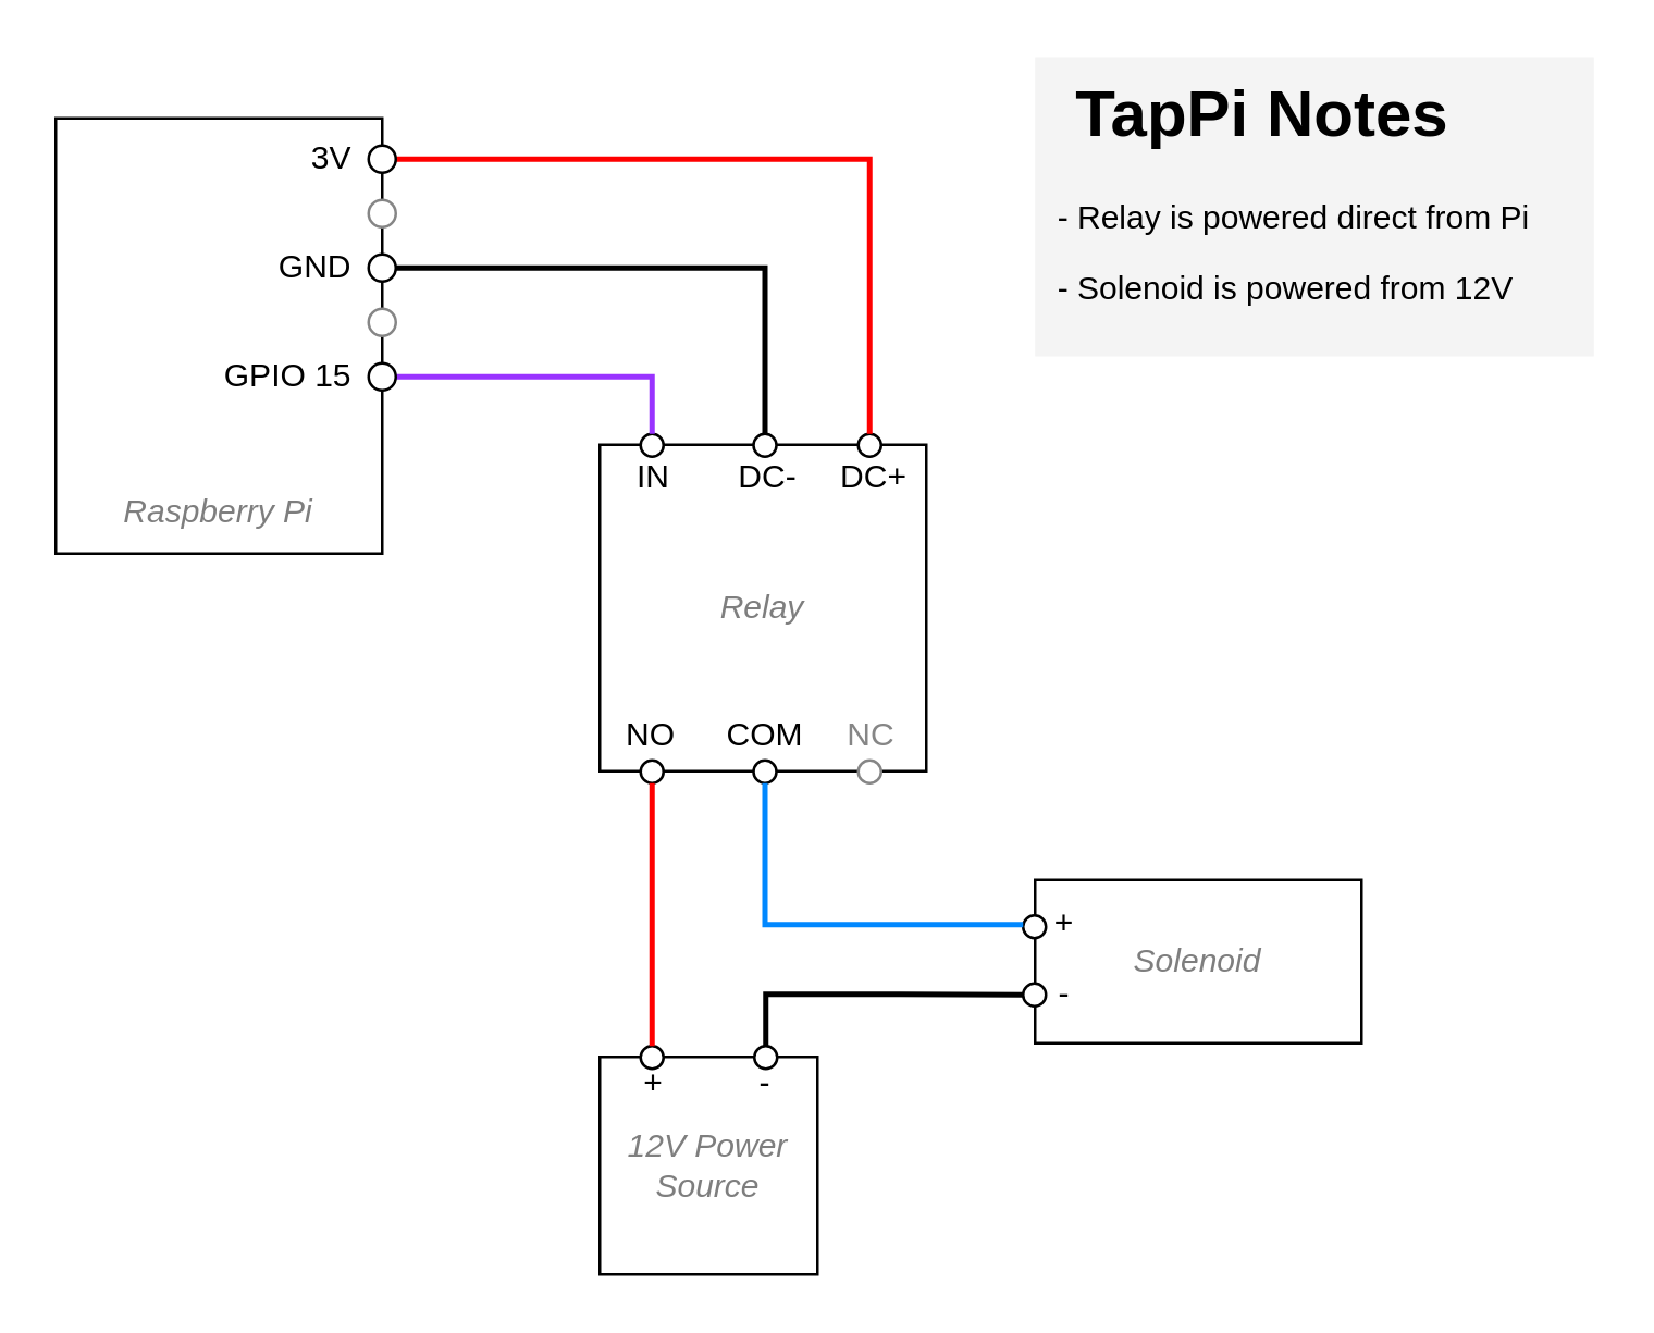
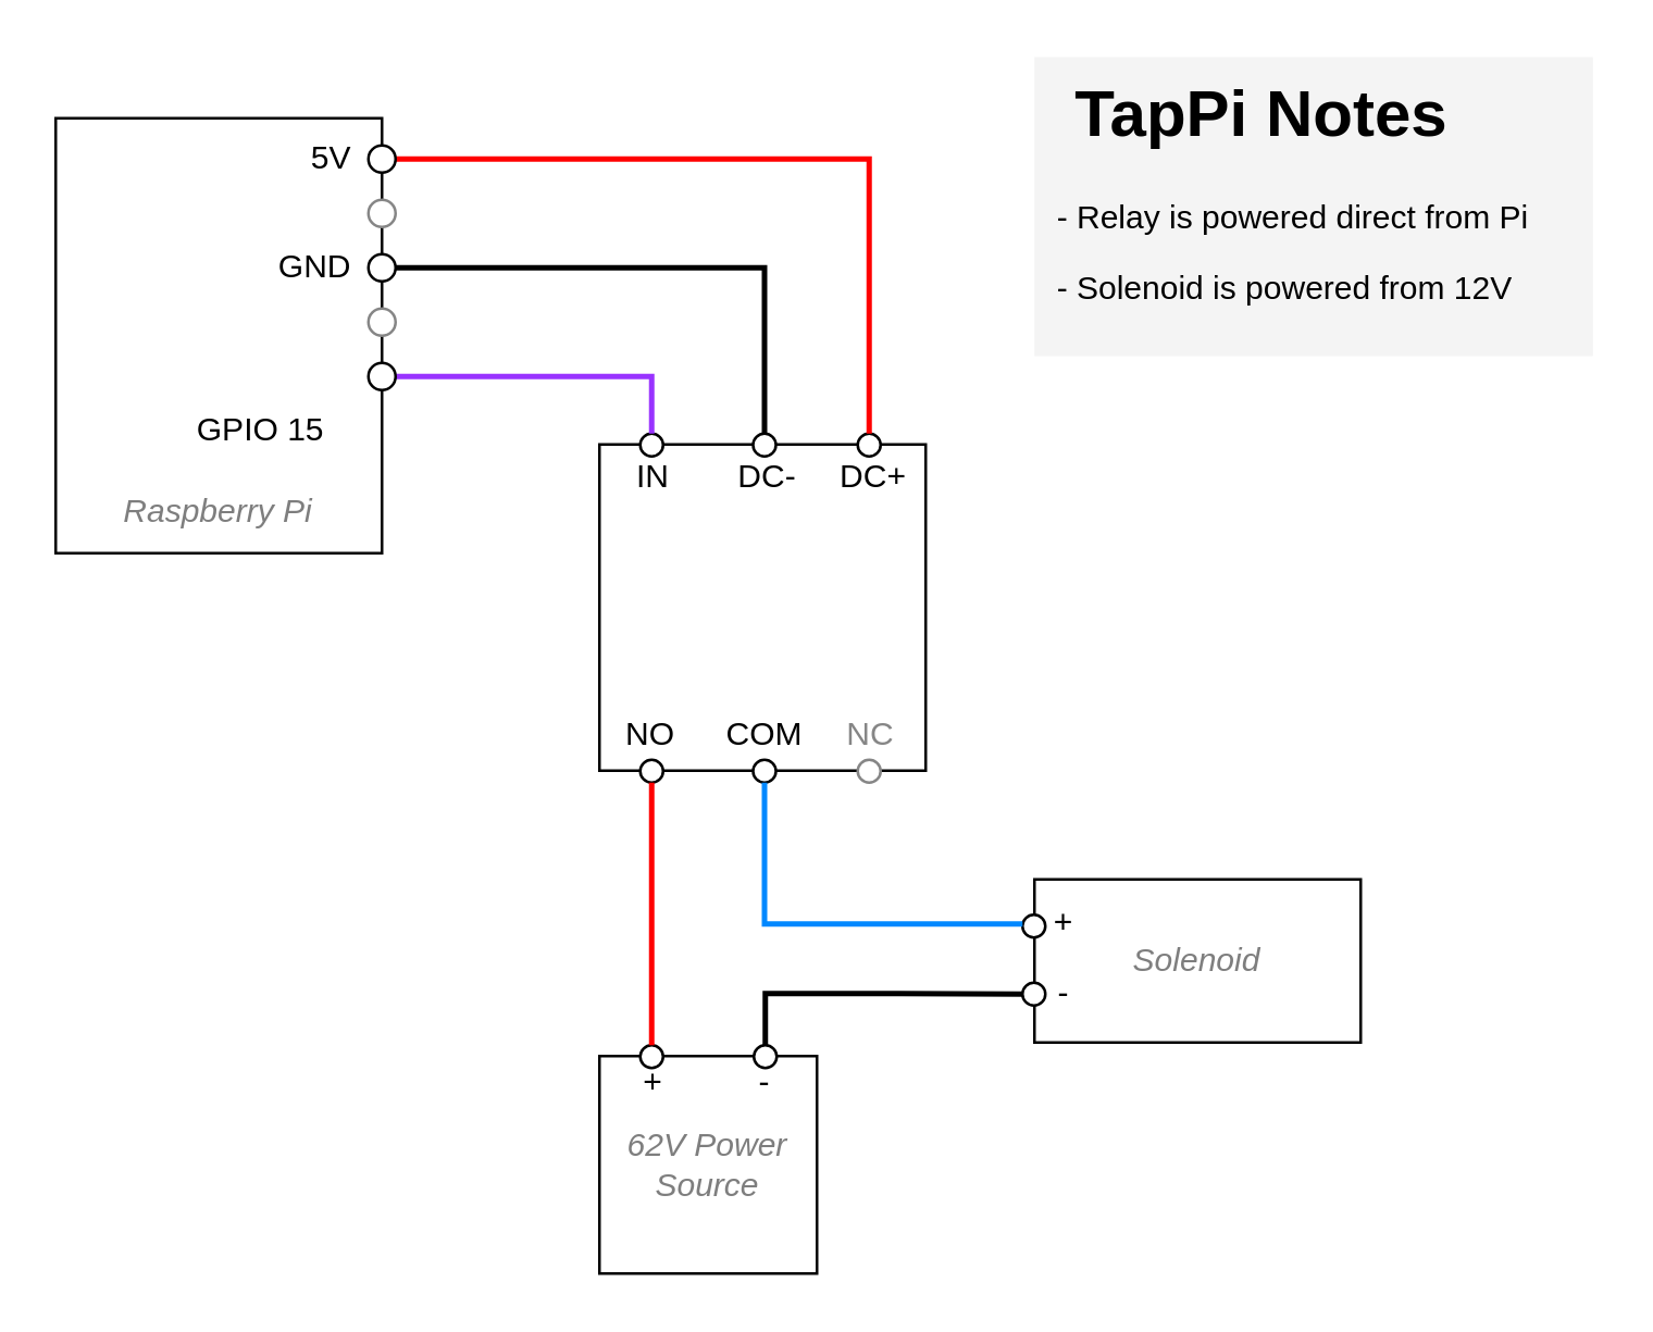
  <mxCell id="0" />
  <mxCell id="1" parent="0" />
  <mxCell id="2" value="" style="group" vertex="1" connectable="0" parent="1"><mxGeometry x="220" y="163" width="120" height="130" as="geometry" /></mxCell>
  <mxCell id="3" value="" style="rounded=0;whiteSpace=wrap;html=1;" vertex="1" parent="2"><mxGeometry width="120" height="120" as="geometry" /></mxCell>
  <mxCell id="4" value="" style="ellipse;whiteSpace=wrap;html=1;aspect=fixed;" vertex="1" parent="2"><mxGeometry x="15.0" y="-4" width="8.403" height="8.403" as="geometry" /></mxCell>
  <mxCell id="5" value="" style="ellipse;whiteSpace=wrap;html=1;aspect=fixed;" vertex="1" parent="2"><mxGeometry x="56.5" y="-4" width="8.403" height="8.403" as="geometry" /></mxCell>
  <mxCell id="6" value="" style="ellipse;whiteSpace=wrap;html=1;aspect=fixed;" vertex="1" parent="2"><mxGeometry x="95" y="-4" width="8.403" height="8.403" as="geometry" /></mxCell>
- <mxCell id="7" value="Relay" style="text;html=1;align=center;verticalAlign=middle;whiteSpace=wrap;rounded=0;fontStyle=2;textOpacity=50;" vertex="1" parent="2"><mxGeometry y="45" width="120.0" height="30" as="geometry" /></mxCell>
  <mxCell id="8" value="DC+" style="text;html=1;align=center;verticalAlign=middle;whiteSpace=wrap;rounded=0;" vertex="1" parent="2"><mxGeometry x="86.25" y="7" width="29.75" height="10" as="geometry" /></mxCell>
  <mxCell id="9" value="IN" style="text;html=1;align=center;verticalAlign=middle;whiteSpace=wrap;rounded=0;" vertex="1" parent="2"><mxGeometry x="5.13" y="7" width="29.75" height="10" as="geometry" /></mxCell>
  <mxCell id="10" value="DC-" style="text;html=1;align=center;verticalAlign=middle;whiteSpace=wrap;rounded=0;" vertex="1" parent="2"><mxGeometry x="46.63" y="7" width="29.75" height="10" as="geometry" /></mxCell>
  <mxCell id="11" value="" style="ellipse;whiteSpace=wrap;html=1;aspect=fixed;" vertex="1" parent="2"><mxGeometry x="15.0" y="116" width="8.403" height="8.403" as="geometry" /></mxCell>
  <mxCell id="12" value="" style="ellipse;whiteSpace=wrap;html=1;aspect=fixed;" vertex="1" parent="2"><mxGeometry x="56.5" y="116" width="8.403" height="8.403" as="geometry" /></mxCell>
  <mxCell id="13" value="" style="ellipse;whiteSpace=wrap;html=1;aspect=fixed;strokeColor=#868686;" vertex="1" parent="2"><mxGeometry x="95" y="116" width="8.403" height="8.403" as="geometry" /></mxCell>
  <mxCell id="14" value="NO" style="text;html=1;align=center;verticalAlign=middle;whiteSpace=wrap;rounded=0;" vertex="1" parent="2"><mxGeometry x="4.13" y="102" width="29.75" height="10" as="geometry" /></mxCell>
  <mxCell id="15" value="COM" style="text;html=1;align=center;verticalAlign=middle;whiteSpace=wrap;rounded=0;" vertex="1" parent="2"><mxGeometry x="45.63" y="102" width="29.75" height="10" as="geometry" /></mxCell>
  <mxCell id="16" value="&lt;span style=&quot;color: rgb(134, 134, 134);&quot;&gt;NC&lt;/span&gt;" style="text;html=1;align=center;verticalAlign=middle;whiteSpace=wrap;rounded=0;" vertex="1" parent="2"><mxGeometry x="85.25" y="102" width="29.75" height="10" as="geometry" /></mxCell>
  <mxCell id="17" value="" style="rounded=0;whiteSpace=wrap;html=1;" vertex="1" parent="1"><mxGeometry x="20" y="43" width="120" height="160" as="geometry" /></mxCell>
  <mxCell id="18" value="Raspberry Pi" style="text;html=1;align=center;verticalAlign=middle;whiteSpace=wrap;rounded=0;fontStyle=2;textOpacity=50;" vertex="1" parent="1"><mxGeometry x="20" y="173" width="120" height="30" as="geometry" /></mxCell>
  <mxCell id="19" value="" style="edgeStyle=orthogonalEdgeStyle;rounded=0;orthogonalLoop=1;jettySize=auto;html=1;endArrow=none;endFill=0;strokeWidth=2;entryX=0.5;entryY=0;entryDx=0;entryDy=0;strokeColor=#FF0000;" edge="1" parent="1" source="20" target="6"><mxGeometry relative="1" as="geometry"><mxPoint x="320" y="58" as="targetPoint" /></mxGeometry></mxCell>
  <mxCell id="20" value="" style="ellipse;whiteSpace=wrap;html=1;aspect=fixed;" vertex="1" parent="1"><mxGeometry x="135" y="53" width="10" height="10" as="geometry" /></mxCell>
  <mxCell id="21" value="" style="ellipse;whiteSpace=wrap;html=1;aspect=fixed;strokeColor=#868686;" vertex="1" parent="1"><mxGeometry x="135" y="73" width="10" height="10" as="geometry" /></mxCell>
  <mxCell id="22" value="" style="edgeStyle=orthogonalEdgeStyle;rounded=0;orthogonalLoop=1;jettySize=auto;html=1;endArrow=none;endFill=0;entryX=0.5;entryY=0;entryDx=0;entryDy=0;strokeWidth=2;" edge="1" parent="1" source="23" target="5"><mxGeometry relative="1" as="geometry"><mxPoint x="280" y="98" as="targetPoint" /></mxGeometry></mxCell>
  <mxCell id="23" value="" style="ellipse;whiteSpace=wrap;html=1;aspect=fixed;" vertex="1" parent="1"><mxGeometry x="135" y="93" width="10" height="10" as="geometry" /></mxCell>
  <mxCell id="24" value="" style="ellipse;whiteSpace=wrap;html=1;aspect=fixed;strokeColor=#868686;" vertex="1" parent="1"><mxGeometry x="135" y="113" width="10" height="10" as="geometry" /></mxCell>
  <mxCell id="25" value="" style="edgeStyle=orthogonalEdgeStyle;rounded=0;orthogonalLoop=1;jettySize=auto;html=1;strokeColor=#9933FF;endArrow=none;endFill=0;strokeWidth=2;entryX=0.5;entryY=0;entryDx=0;entryDy=0;" edge="1" parent="1" source="26" target="4"><mxGeometry relative="1" as="geometry"><mxPoint x="240" y="138" as="targetPoint" /></mxGeometry></mxCell>
  <mxCell id="26" value="" style="ellipse;whiteSpace=wrap;html=1;aspect=fixed;" vertex="1" parent="1"><mxGeometry x="135" y="133" width="10" height="10" as="geometry" /></mxCell>
- <mxCell id="27" value="3V" style="text;html=1;align=right;verticalAlign=middle;whiteSpace=wrap;rounded=0;" vertex="1" parent="1"><mxGeometry x="106" y="53" width="25" height="10" as="geometry" /></mxCell>
+ <mxCell id="27" value="5V" style="text;html=1;align=right;verticalAlign=middle;whiteSpace=wrap;rounded=0;" vertex="1" parent="1"><mxGeometry x="106" y="53" width="25" height="10" as="geometry" /></mxCell>
  <mxCell id="28" value="GND" style="text;html=1;align=right;verticalAlign=middle;whiteSpace=wrap;rounded=0;" vertex="1" parent="1"><mxGeometry x="88" y="93" width="43" height="10" as="geometry" /></mxCell>
- <mxCell id="29" value="&lt;p dir=&quot;auto&quot; data-pm-slice=&quot;0 0 []&quot; style=&quot;&quot;&gt;GPIO 15&lt;/p&gt;" style="text;html=1;align=right;verticalAlign=middle;whiteSpace=wrap;rounded=0;" vertex="1" parent="1"><mxGeometry x="82" y="130.5" width="49" height="15" as="geometry" /></mxCell>
+ <mxCell id="29" value="&lt;p dir=&quot;auto&quot; data-pm-slice=&quot;0 0 []&quot; style=&quot;&quot;&gt;GPIO 15&lt;/p&gt;" style="text;html=1;align=right;verticalAlign=middle;whiteSpace=wrap;rounded=0;" vertex="1" parent="1"><mxGeometry x="72" y="150.5" width="49" height="15" as="geometry" /></mxCell>
  <mxCell id="30" value="" style="rounded=0;whiteSpace=wrap;html=1;" vertex="1" parent="1"><mxGeometry x="380" y="323" width="120" height="60" as="geometry" /></mxCell>
  <mxCell id="31" value="Solenoid" style="text;html=1;align=center;verticalAlign=middle;whiteSpace=wrap;rounded=0;fontStyle=2;textOpacity=50;" vertex="1" parent="1"><mxGeometry x="380" y="338" width="120.0" height="30" as="geometry" /></mxCell>
  <mxCell id="32" value="" style="rounded=0;whiteSpace=wrap;html=1;" vertex="1" parent="1"><mxGeometry x="220" y="388" width="80" height="80" as="geometry" /></mxCell>
- <mxCell id="33" value="12V Power Source" style="text;html=1;align=center;verticalAlign=middle;whiteSpace=wrap;rounded=0;fontStyle=2;textOpacity=50;" vertex="1" parent="1"><mxGeometry x="220" y="413" width="80" height="30" as="geometry" /></mxCell>
+ <mxCell id="33" value="62V Power Source" style="text;html=1;align=center;verticalAlign=middle;whiteSpace=wrap;rounded=0;fontStyle=2;textOpacity=50;" vertex="1" parent="1"><mxGeometry x="220" y="413" width="80" height="30" as="geometry" /></mxCell>
  <mxCell id="34" value="" style="ellipse;whiteSpace=wrap;html=1;aspect=fixed;" vertex="1" parent="1"><mxGeometry x="235" y="384" width="8.403" height="8.403" as="geometry" /></mxCell>
  <mxCell id="35" value="" style="edgeStyle=orthogonalEdgeStyle;rounded=0;orthogonalLoop=1;jettySize=auto;html=1;entryX=0;entryY=0.5;entryDx=0;entryDy=0;strokeWidth=2;endArrow=none;endFill=0;" edge="1" parent="1" source="36" target="43"><mxGeometry relative="1" as="geometry"><mxPoint x="320" y="323" as="targetPoint" /><Array as="points"><mxPoint x="281" y="365" /><mxPoint x="330" y="365" /></Array></mxGeometry></mxCell>
  <mxCell id="36" value="" style="ellipse;whiteSpace=wrap;html=1;aspect=fixed;" vertex="1" parent="1"><mxGeometry x="276.8" y="384" width="8.403" height="8.403" as="geometry" /></mxCell>
  <mxCell id="37" value="" style="edgeStyle=orthogonalEdgeStyle;rounded=0;orthogonalLoop=1;jettySize=auto;html=1;entryX=0.5;entryY=0;entryDx=0;entryDy=0;exitX=0.5;exitY=1;exitDx=0;exitDy=0;endArrow=none;endFill=0;strokeWidth=2;strokeColor=#FF0000;" edge="1" parent="1" source="11" target="34"><mxGeometry relative="1" as="geometry"><mxPoint x="239" y="303" as="sourcePoint" /><mxPoint x="220.001" y="384" as="targetPoint" /></mxGeometry></mxCell>
  <mxCell id="38" value="+" style="text;html=1;align=center;verticalAlign=middle;whiteSpace=wrap;rounded=0;" vertex="1" parent="1"><mxGeometry x="225.13" y="393" width="29.75" height="10" as="geometry" /></mxCell>
  <mxCell id="39" value="-" style="text;html=1;align=center;verticalAlign=middle;whiteSpace=wrap;rounded=0;" vertex="1" parent="1"><mxGeometry x="266.13" y="393" width="29.75" height="10" as="geometry" /></mxCell>
  <mxCell id="40" value="" style="ellipse;whiteSpace=wrap;html=1;aspect=fixed;" vertex="1" parent="1"><mxGeometry x="375.6" y="336" width="8.403" height="8.403" as="geometry" /></mxCell>
  <mxCell id="41" value="" style="ellipse;whiteSpace=wrap;html=1;aspect=fixed;" vertex="1" parent="1"><mxGeometry x="375.6" y="361" width="8.403" height="8.403" as="geometry" /></mxCell>
  <mxCell id="42" value="+" style="text;html=1;align=center;verticalAlign=middle;whiteSpace=wrap;rounded=0;" vertex="1" parent="1"><mxGeometry x="375.6" y="334.4" width="29.75" height="10" as="geometry" /></mxCell>
  <mxCell id="43" value="-" style="text;html=1;align=center;verticalAlign=middle;whiteSpace=wrap;rounded=0;" vertex="1" parent="1"><mxGeometry x="375.6" y="360.2" width="29.75" height="10" as="geometry" /></mxCell>
  <mxCell id="44" value="" style="edgeStyle=orthogonalEdgeStyle;rounded=0;orthogonalLoop=1;jettySize=auto;html=1;endArrow=none;endFill=0;strokeWidth=2;entryX=0;entryY=0.5;entryDx=0;entryDy=0;strokeColor=#0188FF;" edge="1" parent="1" source="12" target="42"><mxGeometry relative="1" as="geometry"><mxPoint x="310" y="333" as="targetPoint" /><Array as="points"><mxPoint x="281" y="339" /></Array></mxGeometry></mxCell>
  <mxCell id="45" value="&lt;h1 style=&quot;margin-top: 0px;&quot;&gt;&amp;nbsp; TapPi Notes&lt;/h1&gt;&lt;p&gt;&amp;nbsp; - Relay is powered direct from Pi&lt;/p&gt;&lt;p&gt;&amp;nbsp; - Solenoid is powered from 12V&lt;br&gt;&lt;/p&gt;" style="text;html=1;whiteSpace=wrap;overflow=hidden;rounded=0;fillColor=#F4F4F4;" vertex="1" parent="1"><mxGeometry x="380" y="20.5" width="205.4" height="110" as="geometry" /></mxCell>
